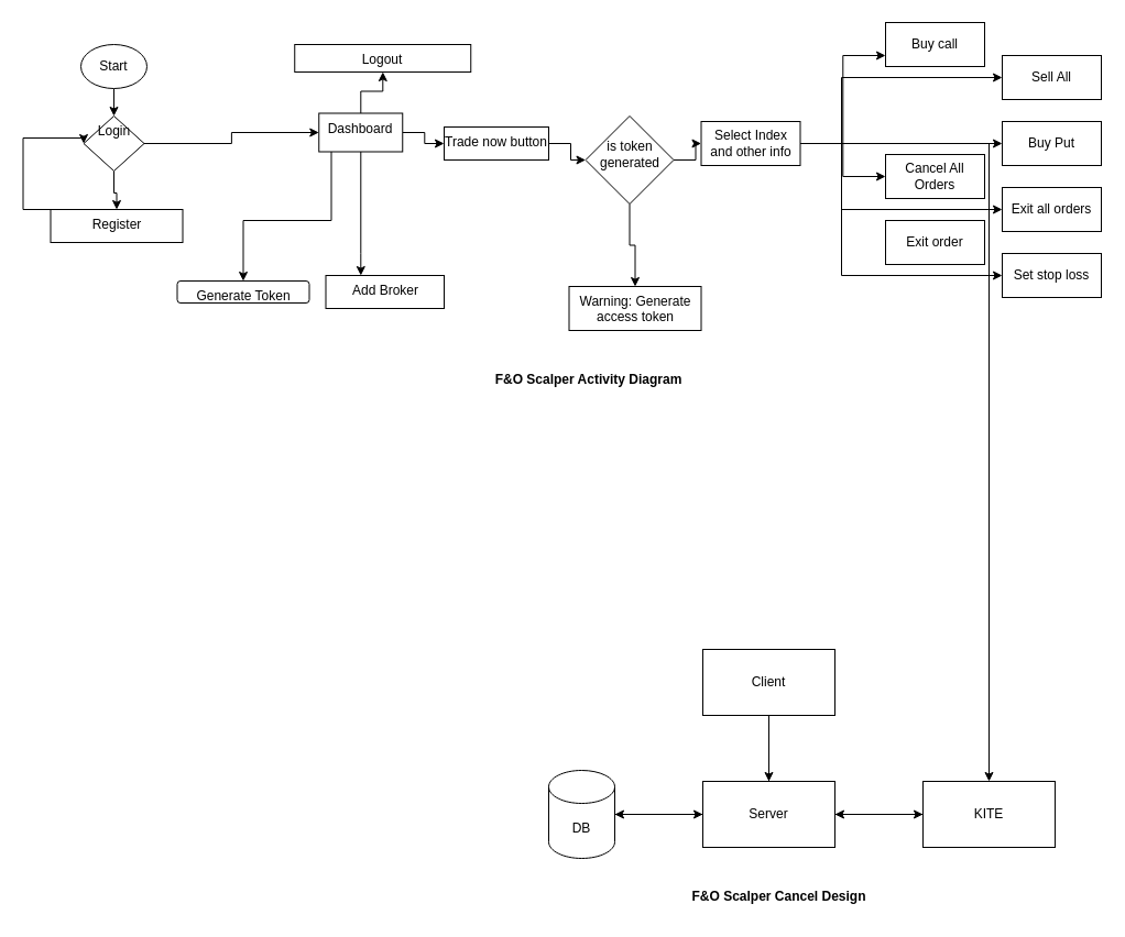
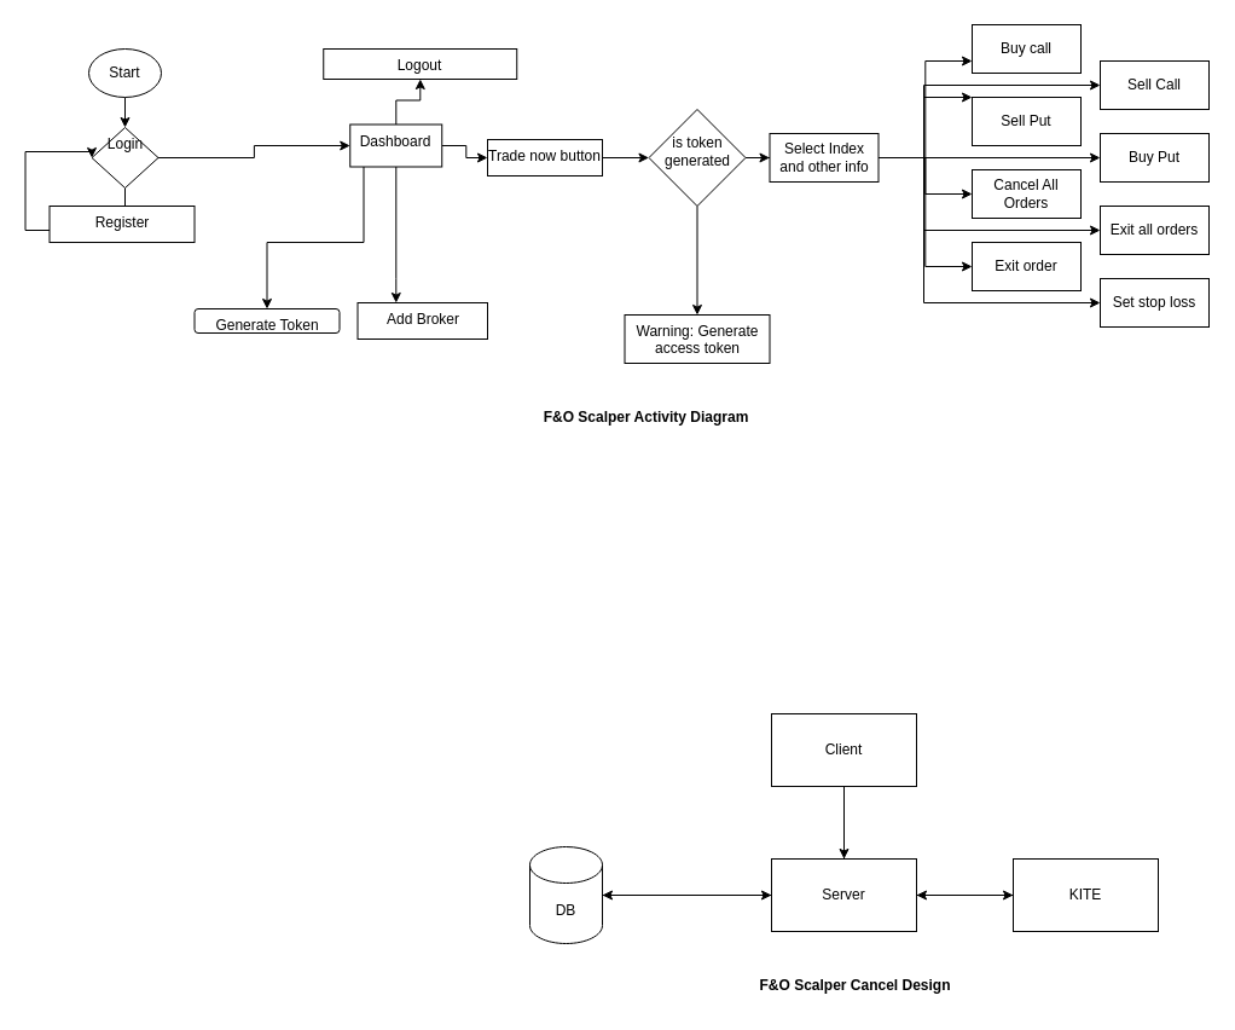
  <mxCell id="0" />
  <mxCell id="1" parent="0" />
  <mxCell id="2" style="edgeStyle=orthogonalEdgeStyle;rounded=0;orthogonalLoop=1;jettySize=auto;html=1;" edge="1" parent="1" source="3" target="7"><mxGeometry relative="1" as="geometry" /></mxCell>
- <mxCell id="3" value="DB" style="shape=cylinder3;whiteSpace=wrap;html=1;boundedLbl=1;backgroundOutline=1;size=15;" vertex="1" parent="1"><mxGeometry x="498" y="700" width="60" height="80" as="geometry" /></mxCell>
+ <mxCell id="3" value="DB" style="shape=cylinder3;whiteSpace=wrap;html=1;boundedLbl=1;backgroundOutline=1;size=15;" vertex="1" parent="1"><mxGeometry x="438" y="700" width="60" height="80" as="geometry" /></mxCell>
  <mxCell id="4" style="edgeStyle=orthogonalEdgeStyle;rounded=0;orthogonalLoop=1;jettySize=auto;html=1;" edge="1" parent="1" source="7"><mxGeometry relative="1" as="geometry"><mxPoint x="698" y="620" as="targetPoint" /></mxGeometry></mxCell>
  <mxCell id="5" style="edgeStyle=orthogonalEdgeStyle;rounded=0;orthogonalLoop=1;jettySize=auto;html=1;" edge="1" parent="1" source="7" target="9"><mxGeometry relative="1" as="geometry" /></mxCell>
  <mxCell id="6" style="edgeStyle=orthogonalEdgeStyle;rounded=0;orthogonalLoop=1;jettySize=auto;html=1;" edge="1" parent="1" source="7" target="3"><mxGeometry relative="1" as="geometry" /></mxCell>
  <mxCell id="7" value="Server" style="rounded=0;whiteSpace=wrap;html=1;" vertex="1" parent="1"><mxGeometry x="638" y="710" width="120" height="60" as="geometry" /></mxCell>
  <mxCell id="8" style="edgeStyle=orthogonalEdgeStyle;rounded=0;orthogonalLoop=1;jettySize=auto;html=1;" edge="1" parent="1" source="9" target="7"><mxGeometry relative="1" as="geometry" /></mxCell>
  <mxCell id="9" value="KITE" style="rounded=0;whiteSpace=wrap;html=1;" vertex="1" parent="1"><mxGeometry x="838" y="710" width="120" height="60" as="geometry" /></mxCell>
  <mxCell id="10" style="edgeStyle=orthogonalEdgeStyle;rounded=0;orthogonalLoop=1;jettySize=auto;html=1;entryX=0.5;entryY=0;entryDx=0;entryDy=0;" edge="1" parent="1" source="11" target="7"><mxGeometry relative="1" as="geometry" /></mxCell>
  <mxCell id="11" value="Client" style="rounded=0;whiteSpace=wrap;html=1;" vertex="1" parent="1"><mxGeometry x="638" y="590" width="120" height="60" as="geometry" /></mxCell>
  <mxCell id="12" value="" style="edgeStyle=orthogonalEdgeStyle;rounded=0;orthogonalLoop=1;jettySize=auto;html=1;" edge="1" parent="1" source="14" target="21"><mxGeometry relative="1" as="geometry" /></mxCell>
  <mxCell id="13" style="edgeStyle=orthogonalEdgeStyle;rounded=0;orthogonalLoop=1;jettySize=auto;html=1;entryX=0;entryY=0.5;entryDx=0;entryDy=0;" edge="1" parent="1" source="14" target="19"><mxGeometry relative="1" as="geometry" /></mxCell>
  <mxCell id="14" value="Login" style="rhombus;whiteSpace=wrap;html=1;verticalAlign=top;" vertex="1" parent="1"><mxGeometry x="75.5" y="105" width="55" height="50" as="geometry" /></mxCell>
  <mxCell id="15" value="" style="edgeStyle=orthogonalEdgeStyle;rounded=0;orthogonalLoop=1;jettySize=auto;html=1;" edge="1" parent="1" source="19" target="47"><mxGeometry relative="1" as="geometry" /></mxCell>
  <mxCell id="16" value="" style="edgeStyle=orthogonalEdgeStyle;rounded=0;orthogonalLoop=1;jettySize=auto;html=1;" edge="1" parent="1" source="19" target="41"><mxGeometry relative="1" as="geometry"><Array as="points"><mxPoint x="327.5" y="230" /><mxPoint x="327.5" y="230" /></Array></mxGeometry></mxCell>
  <mxCell id="17" style="edgeStyle=orthogonalEdgeStyle;rounded=0;orthogonalLoop=1;jettySize=auto;html=1;entryX=0.5;entryY=0;entryDx=0;entryDy=0;" edge="1" parent="1" source="19" target="42"><mxGeometry relative="1" as="geometry"><Array as="points"><mxPoint x="300.5" y="200" /><mxPoint x="220.5" y="200" /></Array></mxGeometry></mxCell>
  <mxCell id="18" value="" style="edgeStyle=orthogonalEdgeStyle;rounded=0;orthogonalLoop=1;jettySize=auto;html=1;" edge="1" parent="1" source="19" target="40"><mxGeometry relative="1" as="geometry" /></mxCell>
  <mxCell id="19" value="Dashboard" style="whiteSpace=wrap;html=1;verticalAlign=top;" vertex="1" parent="1"><mxGeometry x="289.25" y="102.5" width="76" height="35" as="geometry" /></mxCell>
  <mxCell id="20" style="edgeStyle=orthogonalEdgeStyle;rounded=0;orthogonalLoop=1;jettySize=auto;html=1;entryX=0;entryY=0.5;entryDx=0;entryDy=0;" edge="1" parent="1" source="21" target="14"><mxGeometry relative="1" as="geometry"><Array as="points"><mxPoint x="20.5" y="190" /><mxPoint x="20.5" y="125" /></Array></mxGeometry></mxCell>
- <mxCell id="21" value="Register" style="whiteSpace=wrap;html=1;verticalAlign=top;" vertex="1" parent="1"><mxGeometry x="45.5" y="190" width="120" height="30" as="geometry" /></mxCell>
+ <mxCell id="21" value="Register" style="whiteSpace=wrap;html=1;verticalAlign=top;" vertex="1" parent="1"><mxGeometry x="40.5" y="170" width="120" height="30" as="geometry" /></mxCell>
  <mxCell id="22" value="Buy call" style="rounded=0;whiteSpace=wrap;html=1;" vertex="1" parent="1"><mxGeometry x="804" y="20" width="90" height="40" as="geometry" /></mxCell>
- <mxCell id="23" value="Sell All" style="rounded=0;whiteSpace=wrap;html=1;" vertex="1" parent="1"><mxGeometry x="910" y="50" width="90" height="40" as="geometry" /></mxCell>
+ <mxCell id="23" value="Sell Call" style="rounded=0;whiteSpace=wrap;html=1;" vertex="1" parent="1"><mxGeometry x="910" y="50" width="90" height="40" as="geometry" /></mxCell>
+ <mxCell id="24" value="Sell Put" style="rounded=0;whiteSpace=wrap;html=1;" vertex="1" parent="1"><mxGeometry x="804" y="80" width="90" height="40" as="geometry" /></mxCell>
  <mxCell id="25" value="Buy Put" style="rounded=0;whiteSpace=wrap;html=1;" vertex="1" parent="1"><mxGeometry x="910" y="110" width="90" height="40" as="geometry" /></mxCell>
  <mxCell id="26" value="Cancel All Orders" style="rounded=0;whiteSpace=wrap;html=1;" vertex="1" parent="1"><mxGeometry x="804" y="140" width="90" height="40" as="geometry" /></mxCell>
  <mxCell id="27" value="Exit all orders" style="rounded=0;whiteSpace=wrap;html=1;" vertex="1" parent="1"><mxGeometry x="910" y="170" width="90" height="40" as="geometry" /></mxCell>
  <mxCell id="28" value="Exit order" style="rounded=0;whiteSpace=wrap;html=1;" vertex="1" parent="1"><mxGeometry x="804" y="200" width="90" height="40" as="geometry" /></mxCell>
  <mxCell id="29" style="edgeStyle=orthogonalEdgeStyle;rounded=0;orthogonalLoop=1;jettySize=auto;html=1;entryX=0;entryY=0.75;entryDx=0;entryDy=0;" edge="1" parent="1" source="37" target="22"><mxGeometry relative="1" as="geometry" /></mxCell>
  <mxCell id="30" style="edgeStyle=orthogonalEdgeStyle;rounded=0;orthogonalLoop=1;jettySize=auto;html=1;entryX=0;entryY=0.5;entryDx=0;entryDy=0;" edge="1" parent="1" source="37" target="23"><mxGeometry relative="1" as="geometry"><Array as="points"><mxPoint x="764" y="130" /><mxPoint x="764" y="70" /></Array></mxGeometry></mxCell>
+ <mxCell id="31" style="edgeStyle=orthogonalEdgeStyle;rounded=0;orthogonalLoop=1;jettySize=auto;html=1;exitX=1;exitY=0.5;exitDx=0;exitDy=0;" edge="1" parent="1" source="37" target="24"><mxGeometry relative="1" as="geometry"><Array as="points"><mxPoint x="764" y="130" /><mxPoint x="764" y="80" /></Array></mxGeometry></mxCell>
  <mxCell id="32" style="edgeStyle=orthogonalEdgeStyle;rounded=0;orthogonalLoop=1;jettySize=auto;html=1;" edge="1" parent="1" source="37" target="25"><mxGeometry relative="1" as="geometry" /></mxCell>
  <mxCell id="33" style="edgeStyle=orthogonalEdgeStyle;rounded=0;orthogonalLoop=1;jettySize=auto;html=1;entryX=0;entryY=0.5;entryDx=0;entryDy=0;" edge="1" parent="1" source="37" target="26"><mxGeometry relative="1" as="geometry" /></mxCell>
  <mxCell id="34" style="edgeStyle=orthogonalEdgeStyle;rounded=0;orthogonalLoop=1;jettySize=auto;html=1;entryX=0;entryY=0.5;entryDx=0;entryDy=0;" edge="1" parent="1" source="37" target="27"><mxGeometry relative="1" as="geometry"><Array as="points"><mxPoint x="764" y="130" /><mxPoint x="764" y="190" /></Array></mxGeometry></mxCell>
- <mxCell id="35" style="edgeStyle=orthogonalEdgeStyle;rounded=0;orthogonalLoop=1;jettySize=auto;html=1;" edge="1" parent="1" source="37" target="9"><mxGeometry relative="1" as="geometry" /></mxCell>
+ <mxCell id="35" style="edgeStyle=orthogonalEdgeStyle;rounded=0;orthogonalLoop=1;jettySize=auto;html=1;entryX=0;entryY=0.5;entryDx=0;entryDy=0;" edge="1" parent="1" source="37" target="28"><mxGeometry relative="1" as="geometry" /></mxCell>
  <mxCell id="36" style="edgeStyle=orthogonalEdgeStyle;rounded=0;orthogonalLoop=1;jettySize=auto;html=1;entryX=0;entryY=0.5;entryDx=0;entryDy=0;" edge="1" parent="1" source="37" target="38"><mxGeometry relative="1" as="geometry"><Array as="points"><mxPoint x="764" y="130" /><mxPoint x="764" y="250" /></Array></mxGeometry></mxCell>
  <mxCell id="37" value="Select Index and other info" style="rounded=0;whiteSpace=wrap;html=1;" vertex="1" parent="1"><mxGeometry x="636.5" y="110" width="90" height="40" as="geometry" /></mxCell>
  <mxCell id="38" value="Set stop loss" style="rounded=0;whiteSpace=wrap;html=1;" vertex="1" parent="1"><mxGeometry x="910" y="230" width="90" height="40" as="geometry" /></mxCell>
  <mxCell id="39" value="" style="edgeStyle=orthogonalEdgeStyle;rounded=0;orthogonalLoop=1;jettySize=auto;html=1;" edge="1" parent="1" source="40" target="45"><mxGeometry relative="1" as="geometry" /></mxCell>
  <mxCell id="40" value="Trade now button" style="whiteSpace=wrap;html=1;verticalAlign=top;" vertex="1" parent="1"><mxGeometry x="403" y="115" width="95" height="30" as="geometry" /></mxCell>
  <mxCell id="41" value="Add Broker" style="whiteSpace=wrap;html=1;verticalAlign=top;" vertex="1" parent="1"><mxGeometry x="295.5" y="250" width="107.5" height="30" as="geometry" /></mxCell>
  <mxCell id="42" value="Generate Token" style="rounded=1;whiteSpace=wrap;html=1;verticalAlign=top;" vertex="1" parent="1"><mxGeometry x="160.5" y="255" width="120" height="20" as="geometry" /></mxCell>
  <mxCell id="43" value="" style="edgeStyle=orthogonalEdgeStyle;rounded=0;orthogonalLoop=1;jettySize=auto;html=1;" edge="1" parent="1" source="45" target="37"><mxGeometry relative="1" as="geometry" /></mxCell>
  <mxCell id="44" value="" style="edgeStyle=orthogonalEdgeStyle;rounded=0;orthogonalLoop=1;jettySize=auto;html=1;" edge="1" parent="1" source="45" target="46"><mxGeometry relative="1" as="geometry" /></mxCell>
- <mxCell id="45" value="&lt;br&gt;is token generated" style="rhombus;whiteSpace=wrap;html=1;verticalAlign=top;" vertex="1" parent="1"><mxGeometry x="531.5" y="105" width="80" height="80" as="geometry" /></mxCell>
+ <mxCell id="45" value="&lt;br&gt;is token generated" style="rhombus;whiteSpace=wrap;html=1;verticalAlign=top;" vertex="1" parent="1"><mxGeometry x="536.5" y="90" width="80" height="80" as="geometry" /></mxCell>
  <mxCell id="46" value="Warning: Generate access token" style="whiteSpace=wrap;html=1;verticalAlign=top;" vertex="1" parent="1"><mxGeometry x="516.5" y="260" width="120" height="40" as="geometry" /></mxCell>
  <mxCell id="47" value="Logout" style="whiteSpace=wrap;html=1;verticalAlign=top;" vertex="1" parent="1"><mxGeometry x="267.25" y="40" width="160" height="25" as="geometry" /></mxCell>
  <mxCell id="48" style="edgeStyle=orthogonalEdgeStyle;rounded=0;orthogonalLoop=1;jettySize=auto;html=1;entryX=0.5;entryY=0;entryDx=0;entryDy=0;" edge="1" parent="1" source="49" target="14"><mxGeometry relative="1" as="geometry" /></mxCell>
  <mxCell id="49" value="Start" style="ellipse;whiteSpace=wrap;html=1;" vertex="1" parent="1"><mxGeometry x="73" y="40" width="60" height="40" as="geometry" /></mxCell>
  <mxCell id="50" value="F&amp;amp;O Scalper Cancel Design" style="text;html=1;align=center;verticalAlign=middle;resizable=0;points=[];autosize=1;strokeColor=none;fillColor=none;fontStyle=1" vertex="1" parent="1"><mxGeometry x="616.5" y="800" width="180" height="30" as="geometry" /></mxCell>
  <mxCell id="51" value="F&amp;amp;O Scalper Activity Diagram" style="text;html=1;align=center;verticalAlign=middle;resizable=0;points=[];autosize=1;strokeColor=none;fillColor=none;fontStyle=1" vertex="1" parent="1"><mxGeometry x="439" y="330" width="190" height="30" as="geometry" /></mxCell>
